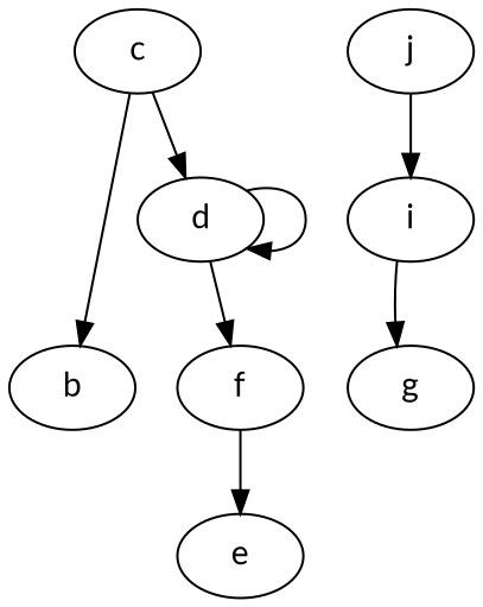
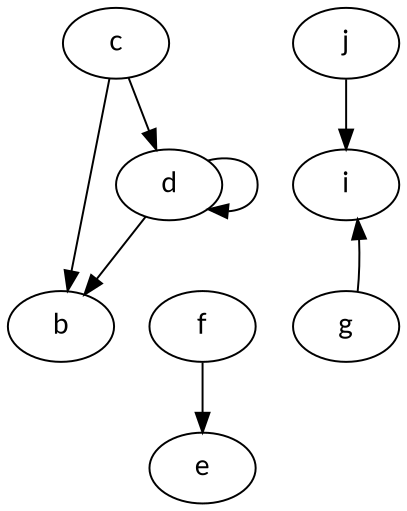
  strict digraph {
    fontname=Lato
    node [fontname=Lato]
    edge [fontname=Lato]
    c
    b
    d
    f
    e
    j
    i
    g
    c -> b
    c -> d
    d -> d
-   d -> f
+   d -> b
    f -> e
    j -> i
-   i -> g
+   g -> i
  }
